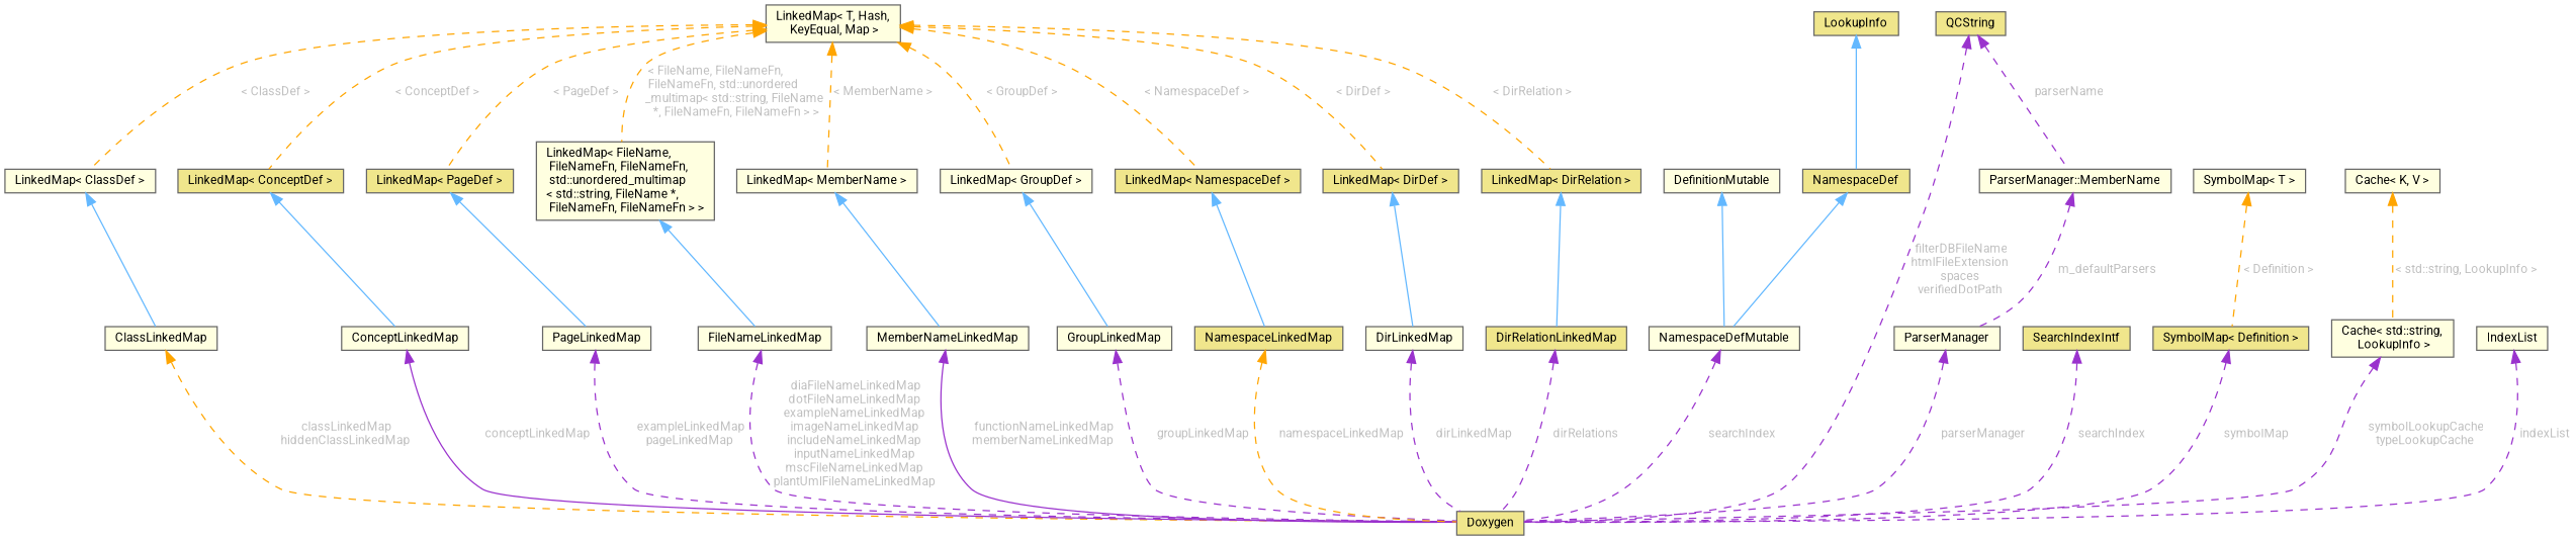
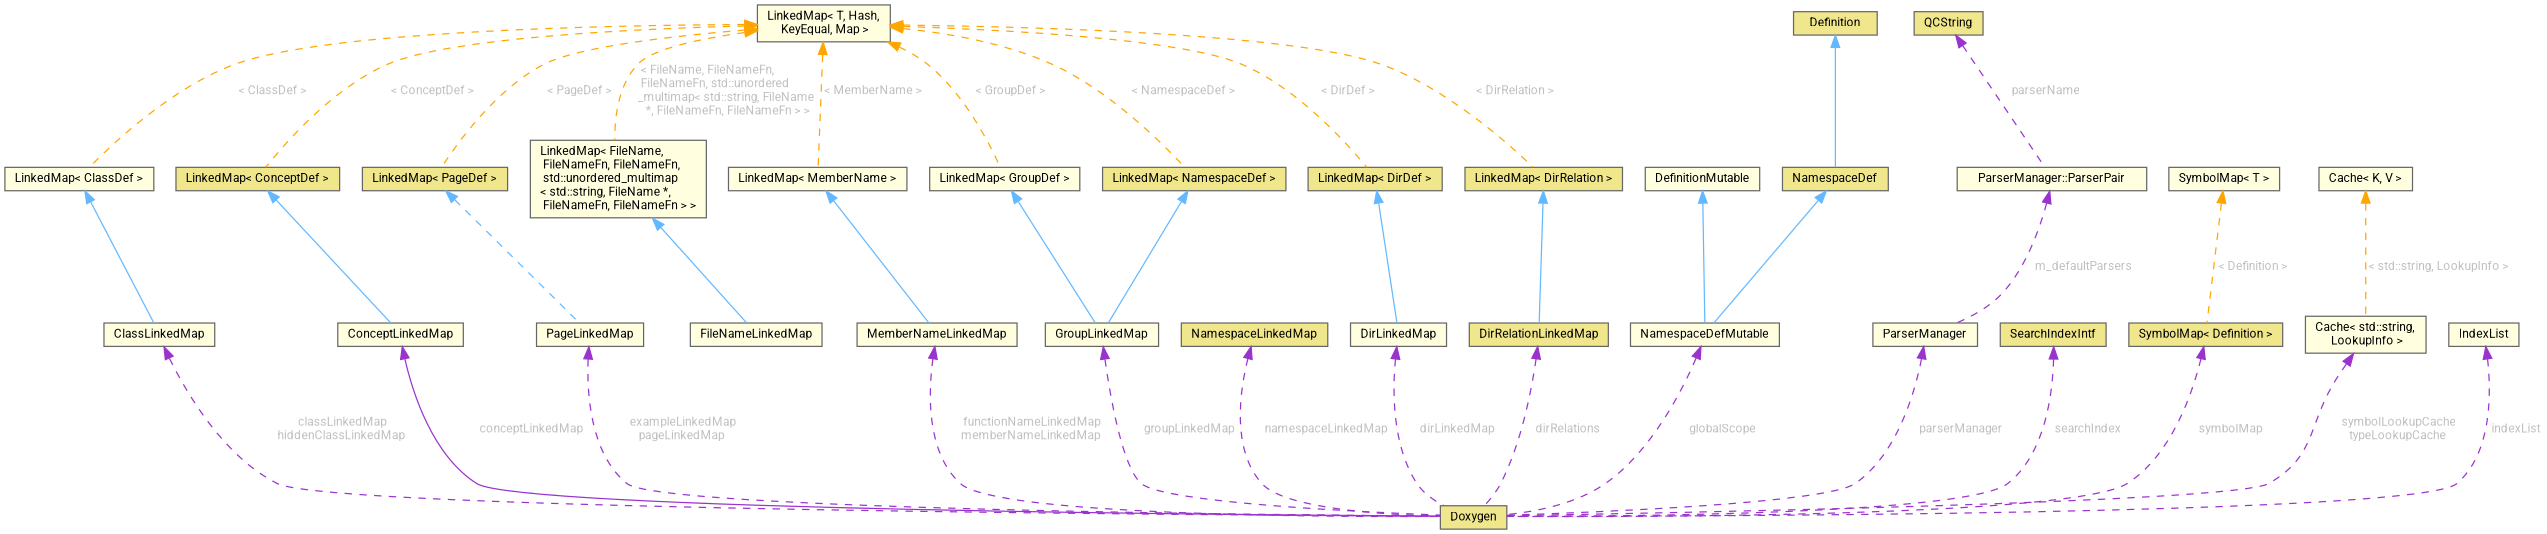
  digraph {
    fontname=Roboto
    rankdir=TB
    node [color=gray40 fillcolor=lightyellow fontname=Roboto fontsize=10 shape=box style=filled]
    edge [color=darkorchid3 dir=back fontcolor=grey fontname=Roboto fontsize=10 labelfontname=Helvetica labelfontsize=10 style=dashed]
    n1 [fillcolor=khaki fontcolor=black height=0.2 label=Doxygen width=0.4]
    n2 [height=0.2 label=ClassLinkedMap width=0.4]
    n3 [height=0.2 label="LinkedMap\< ClassDef \>" width=0.4]
    n4 [height=0.2 label="LinkedMap\< T, Hash,\l KeyEqual, Map \>" width=0.4]
    n5 [fillcolor=khaki height=0.2 label="LinkedMap\< ConceptDef \>" width=0.4]
    n6 [fillcolor=khaki height=0.2 label="LinkedMap\< PageDef \>" width=0.4]
    n7 [height=0.2 label="LinkedMap\< FileName,\l FileNameFn, FileNameFn,\l std::unordered_multimap\l\< std::string, FileName *,\l FileNameFn, FileNameFn \> \>" width=0.4]
    n8 [height=0.2 label="LinkedMap\< MemberName \>" width=0.4]
    n9 [height=0.2 label="LinkedMap\< GroupDef \>" width=0.4]
    n10 [fillcolor=khaki height=0.2 label="LinkedMap\< NamespaceDef \>" width=0.4]
    n11 [fillcolor=khaki height=0.2 label="LinkedMap\< DirDef \>" width=0.4]
    n12 [fillcolor=khaki height=0.2 label="LinkedMap\< DirRelation \>" width=0.4]
    n13 [height=0.2 label=ConceptLinkedMap width=0.4]
    n14 [height=0.2 label=PageLinkedMap width=0.4]
    n15 [height=0.2 label=FileNameLinkedMap width=0.4]
    n16 [height=0.2 label=MemberNameLinkedMap width=0.4]
    n17 [height=0.2 label=GroupLinkedMap width=0.4]
    n18 [fillcolor=khaki height=0.2 label=NamespaceLinkedMap width=0.4]
    n19 [height=0.2 label=DirLinkedMap width=0.4]
    n20 [fillcolor=khaki height=0.2 label=DirRelationLinkedMap width=0.4]
    n21 [height=0.2 label=NamespaceDefMutable width=0.4]
    n22 [height=0.2 label=DefinitionMutable width=0.4]
    n23 [fillcolor=khaki height=0.2 label=NamespaceDef width=0.4]
-   n24 [fillcolor=khaki height=0.2 label=LookupInfo width=0.4]
+   n24 [fillcolor=khaki height=0.2 label=Definition width=0.4]
    n25 [fillcolor=khaki height=0.2 label=QCString width=0.4]
-   n26 [height=0.2 label="ParserManager::MemberName" width=0.4]
+   n26 [height=0.2 label="ParserManager::ParserPair" width=0.4]
    n27 [height=0.2 label=ParserManager width=0.4]
    n28 [fillcolor=khaki height=0.2 label=SearchIndexIntf width=0.4]
    n29 [fillcolor=khaki height=0.2 label="SymbolMap\< Definition \>" width=0.4]
    n30 [height=0.2 label="SymbolMap\< T \>" width=0.4]
    n31 [height=0.2 label="Cache\< std::string,\l LookupInfo \>" width=0.4]
    n32 [height=0.2 label="Cache\< K, V \>" width=0.4]
    n33 [height=0.2 label=IndexList width=0.4]
-   n2 -> n1 [color=orange label=" classLinkedMap\nhiddenClassLinkedMap"]
+   n2 -> n1 [label=" classLinkedMap\nhiddenClassLinkedMap"]
    n3 -> n2 [color=steelblue1 style=solid fontcolor=""]
    n4 -> n3 [color=orange label=" \< ClassDef \>"]
    n4 -> n5 [color=orange label=" \< ConceptDef \>"]
    n4 -> n6 [color=orange label=" \< PageDef \>"]
    n4 -> n7 [color=orange label=" \< FileName, FileNameFn,\l FileNameFn, std::unordered\l_multimap\< std::string, FileName\l *, FileNameFn, FileNameFn \> \>"]
    n4 -> n8 [color=orange label=" \< MemberName \>"]
    n4 -> n9 [color=orange label=" \< GroupDef \>"]
    n4 -> n10 [color=orange label=" \< NamespaceDef \>"]
    n4 -> n11 [color=orange label=" \< DirDef \>"]
    n4 -> n12 [color=orange label=" \< DirRelation \>"]
    n5 -> n13 [color=steelblue1 style=solid fontcolor=""]
-   n6 -> n14 [color=steelblue1 style=solid fontcolor=""]
+   n6 -> n14 [color=steelblue1 fontcolor=""]
    n7 -> n15 [color=steelblue1 style=solid fontcolor=""]
    n8 -> n16 [color=steelblue1 style=solid fontcolor=""]
    n9 -> n17 [color=steelblue1 style=solid fontcolor=""]
-   n10 -> n18 [color=steelblue1 style=solid fontcolor=""]
+   n10 -> n17 [color=steelblue1 style=solid fontcolor=""]
    n11 -> n19 [color=steelblue1 style=solid fontcolor=""]
    n12 -> n20 [color=steelblue1 style=solid fontcolor=""]
    n13 -> n1 [label=" conceptLinkedMap" style=solid]
    n14 -> n1 [label=" exampleLinkedMap\npageLinkedMap"]
-   n15 -> n1 [label=" diaFileNameLinkedMap\ndotFileNameLinkedMap\nexampleNameLinkedMap\nimageNameLinkedMap\nincludeNameLinkedMap\ninputNameLinkedMap\nmscFileNameLinkedMap\nplantUmlFileNameLinkedMap"]
-   n16 -> n1 [label=" functionNameLinkedMap\nmemberNameLinkedMap" style=solid]
+   n16 -> n1 [label=" functionNameLinkedMap\nmemberNameLinkedMap"]
    n17 -> n1 [label=" groupLinkedMap"]
-   n18 -> n1 [color=orange label=" namespaceLinkedMap"]
+   n18 -> n1 [label=" namespaceLinkedMap"]
    n19 -> n1 [label=" dirLinkedMap"]
    n20 -> n1 [label=" dirRelations"]
-   n21 -> n1 [label=" searchIndex"]
+   n21 -> n1 [label=" globalScope"]
    n22 -> n21 [color=steelblue1 style=solid fontcolor=""]
    n23 -> n21 [color=steelblue1 style=solid fontcolor=""]
    n24 -> n23 [color=steelblue1 style=solid fontcolor=""]
-   n25 -> n1 [label=" filterDBFileName\nhtmlFileExtension\nspaces\nverifiedDotPath"]
    n25 -> n26 [label=" parserName"]
    n26 -> n27 [label=" m_defaultParsers"]
    n27 -> n1 [label=" parserManager"]
    n28 -> n1 [label=" searchIndex"]
    n29 -> n1 [label=" symbolMap"]
    n30 -> n29 [color=orange label=" \< Definition \>"]
    n31 -> n1 [label=" symbolLookupCache\ntypeLookupCache"]
    n32 -> n31 [color=orange label=" \< std::string, LookupInfo \>"]
    n33 -> n1 [label=" indexList"]
  }
